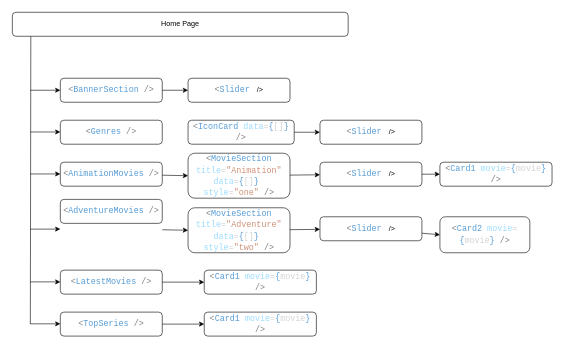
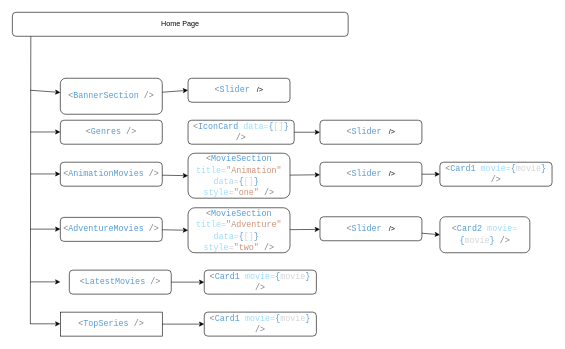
  <mxCell id="0" />
  <mxCell id="1" parent="0" />
  <mxCell id="2" value="" style="group;labelBackgroundColor=none;" vertex="1" connectable="0" parent="1"><mxGeometry x="20" y="20" width="900" height="540" as="geometry" /></mxCell>
  <mxCell id="3" value="Home Page" style="rounded=1;whiteSpace=wrap;html=1;" vertex="1" parent="2"><mxGeometry width="560" height="40" as="geometry" /></mxCell>
- <mxCell id="4" value="&lt;div style=&quot;color: rgb(212, 212, 212); font-family: Consolas, &amp;quot;Courier New&amp;quot;, monospace; font-size: 14px; line-height: 19px;&quot;&gt;&lt;span style=&quot;color: #808080;&quot;&gt;&amp;lt;&lt;/span&gt;&lt;span style=&quot;color: #569cd6;&quot;&gt;BannerSection&lt;/span&gt; &lt;span style=&quot;color: #808080;&quot;&gt;/&amp;gt;&lt;/span&gt;&lt;/div&gt;" style="rounded=1;fillColor=default;strokeColor=default;fontColor=default;html=1;whiteSpace=wrap;labelBackgroundColor=none;" vertex="1" parent="2"><mxGeometry x="80" y="110" width="170" height="40" as="geometry" /></mxCell>
+ <mxCell id="4" value="&lt;div style=&quot;color: rgb(212, 212, 212); font-family: Consolas, &amp;quot;Courier New&amp;quot;, monospace; font-size: 14px; line-height: 19px;&quot;&gt;&lt;span style=&quot;color: #808080;&quot;&gt;&amp;lt;&lt;/span&gt;&lt;span style=&quot;color: #569cd6;&quot;&gt;BannerSection&lt;/span&gt; &lt;span style=&quot;color: #808080;&quot;&gt;/&amp;gt;&lt;/span&gt;&lt;/div&gt;" style="rounded=1;fillColor=default;strokeColor=default;fontColor=default;html=1;whiteSpace=wrap;labelBackgroundColor=none;" vertex="1" parent="2"><mxGeometry x="80" y="110" width="170" height="60" as="geometry" /></mxCell>
  <mxCell id="5" value="&lt;div style=&quot;color: rgb(212, 212, 212); font-family: Consolas, &amp;quot;Courier New&amp;quot;, monospace; font-size: 14px; line-height: 19px;&quot;&gt;&lt;span style=&quot;color: #808080;&quot;&gt;&amp;lt;&lt;/span&gt;&lt;span style=&quot;color: #569cd6;&quot;&gt;Genres&lt;/span&gt; &lt;span style=&quot;color: #808080;&quot;&gt;/&amp;gt;&lt;/span&gt;&lt;/div&gt;" style="rounded=1;whiteSpace=wrap;html=1;labelBackgroundColor=default;" vertex="1" parent="2"><mxGeometry x="80" y="180" width="170" height="40" as="geometry" /></mxCell>
  <mxCell id="6" value="&lt;div style=&quot;color: rgb(212, 212, 212); font-family: Consolas, &amp;quot;Courier New&amp;quot;, monospace; font-size: 14px; line-height: 19px;&quot;&gt;&lt;span style=&quot;color: #808080;&quot;&gt;&amp;lt;&lt;/span&gt;&lt;span style=&quot;color: #569cd6;&quot;&gt;AnimationMovies&lt;/span&gt; &lt;span style=&quot;color: #808080;&quot;&gt;/&amp;gt;&lt;/span&gt;&lt;/div&gt;" style="rounded=1;whiteSpace=wrap;html=1;labelBackgroundColor=none;" vertex="1" parent="2"><mxGeometry x="80" y="250" width="170" height="40" as="geometry" /></mxCell>
- <mxCell id="7" value="&lt;div style=&quot;color: rgb(212, 212, 212); font-family: Consolas, &amp;quot;Courier New&amp;quot;, monospace; font-size: 14px; line-height: 19px;&quot;&gt;&lt;span style=&quot;color: #808080;&quot;&gt;&amp;lt;&lt;/span&gt;&lt;span style=&quot;color: #569cd6;&quot;&gt;AdventureMovies&lt;/span&gt; &lt;span style=&quot;color: #808080;&quot;&gt;/&amp;gt;&lt;/span&gt;&lt;/div&gt;" style="rounded=1;whiteSpace=wrap;html=1;labelBackgroundColor=none;" vertex="1" parent="2"><mxGeometry x="80" y="312" width="170" height="40" as="geometry" /></mxCell>
- <mxCell id="8" value="&lt;div style=&quot;color: rgb(212, 212, 212); font-family: Consolas, &amp;quot;Courier New&amp;quot;, monospace; font-size: 14px; line-height: 19px;&quot;&gt;&lt;span style=&quot;color: #808080;&quot;&gt;&amp;lt;&lt;/span&gt;&lt;span style=&quot;color: #569cd6;&quot;&gt;LatestMovies&lt;/span&gt; &lt;span style=&quot;color: #808080;&quot;&gt;/&amp;gt;&lt;/span&gt;&lt;/div&gt;" style="rounded=1;whiteSpace=wrap;html=1;labelBackgroundColor=none;" vertex="1" parent="2"><mxGeometry x="80" y="430" width="170" height="40" as="geometry" /></mxCell>
+ <mxCell id="7" value="&lt;div style=&quot;color: rgb(212, 212, 212); font-family: Consolas, &amp;quot;Courier New&amp;quot;, monospace; font-size: 14px; line-height: 19px;&quot;&gt;&lt;span style=&quot;color: #808080;&quot;&gt;&amp;lt;&lt;/span&gt;&lt;span style=&quot;color: #569cd6;&quot;&gt;AdventureMovies&lt;/span&gt; &lt;span style=&quot;color: #808080;&quot;&gt;/&amp;gt;&lt;/span&gt;&lt;/div&gt;" style="rounded=1;whiteSpace=wrap;html=1;labelBackgroundColor=none;" vertex="1" parent="2"><mxGeometry x="80" y="342" width="170" height="40" as="geometry" /></mxCell>
+ <mxCell id="8" value="&lt;div style=&quot;color: rgb(212, 212, 212); font-family: Consolas, &amp;quot;Courier New&amp;quot;, monospace; font-size: 14px; line-height: 19px;&quot;&gt;&lt;span style=&quot;color: #808080;&quot;&gt;&amp;lt;&lt;/span&gt;&lt;span style=&quot;color: #569cd6;&quot;&gt;LatestMovies&lt;/span&gt; &lt;span style=&quot;color: #808080;&quot;&gt;/&amp;gt;&lt;/span&gt;&lt;/div&gt;" style="rounded=1;whiteSpace=wrap;html=1;labelBackgroundColor=none;" vertex="1" parent="2"><mxGeometry x="95" y="430" width="170" height="40" as="geometry" /></mxCell>
  <mxCell id="9" value="" style="endArrow=none;html=1;entryX=0.055;entryY=1.006;entryDx=0;entryDy=0;entryPerimeter=0;" edge="1" parent="2" target="3"><mxGeometry width="50" height="50" relative="1" as="geometry"><mxPoint x="30" y="520" as="sourcePoint" /><mxPoint x="240" y="150" as="targetPoint" /></mxGeometry></mxCell>
  <mxCell id="10" value="" style="endArrow=classic;html=1;" edge="1" parent="2" target="4"><mxGeometry width="50" height="50" relative="1" as="geometry"><mxPoint x="30" y="130" as="sourcePoint" /><mxPoint x="240" y="220" as="targetPoint" /></mxGeometry></mxCell>
  <mxCell id="11" value="" style="endArrow=classic;html=1;" edge="1" parent="2"><mxGeometry width="50" height="50" relative="1" as="geometry"><mxPoint x="30" y="361.58" as="sourcePoint" /><mxPoint x="80" y="361.58" as="targetPoint" /></mxGeometry></mxCell>
  <mxCell id="12" value="" style="endArrow=classic;html=1;" edge="1" parent="2"><mxGeometry width="50" height="50" relative="1" as="geometry"><mxPoint x="30" y="269.58" as="sourcePoint" /><mxPoint x="80" y="269.58" as="targetPoint" /></mxGeometry></mxCell>
  <mxCell id="13" value="" style="endArrow=classic;html=1;" edge="1" parent="2"><mxGeometry width="50" height="50" relative="1" as="geometry"><mxPoint x="30" y="199.58" as="sourcePoint" /><mxPoint x="80" y="199.58" as="targetPoint" /></mxGeometry></mxCell>
  <mxCell id="14" value="" style="endArrow=classic;html=1;" edge="1" parent="2"><mxGeometry width="50" height="50" relative="1" as="geometry"><mxPoint x="30" y="449.58" as="sourcePoint" /><mxPoint x="80" y="449.58" as="targetPoint" /></mxGeometry></mxCell>
  <mxCell id="15" value="&lt;span style=&quot;font-family: Consolas, &amp;quot;Courier New&amp;quot;, monospace; font-size: 14px; color: rgb(128, 128, 128);&quot;&gt;&amp;lt;&lt;/span&gt;&lt;span style=&quot;font-family: Consolas, &amp;quot;Courier New&amp;quot;, monospace; font-size: 14px; color: rgb(86, 156, 214);&quot;&gt;Slider&amp;nbsp;&lt;/span&gt;&amp;nbsp;/&amp;gt;" style="rounded=1;fillColor=default;strokeColor=default;fontColor=default;html=1;whiteSpace=wrap;" vertex="1" parent="2"><mxGeometry x="293" y="110" width="170" height="40" as="geometry" /></mxCell>
  <mxCell id="16" style="edgeStyle=none;html=1;entryX=0;entryY=0.5;entryDx=0;entryDy=0;fontColor=default;" edge="1" parent="2" source="4" target="15"><mxGeometry relative="1" as="geometry" /></mxCell>
  <mxCell id="17" value="&lt;div style=&quot;color: rgb(212, 212, 212); font-family: Consolas, &amp;quot;Courier New&amp;quot;, monospace; font-size: 14px; line-height: 19px;&quot;&gt;&lt;span style=&quot;color: #808080;&quot;&gt;&amp;lt;&lt;/span&gt;&lt;span style=&quot;color: #569cd6;&quot;&gt;IconCard&lt;/span&gt; &lt;span style=&quot;color: #9cdcfe;&quot;&gt;data&lt;/span&gt;=&lt;span style=&quot;color: #569cd6;&quot;&gt;{&lt;/span&gt;[]&lt;span style=&quot;color: #569cd6;&quot;&gt;}&lt;/span&gt; &lt;span style=&quot;color: #808080;&quot;&gt;/&amp;gt;&lt;/span&gt;&lt;/div&gt;" style="rounded=1;whiteSpace=wrap;html=1;labelBackgroundColor=none;" vertex="1" parent="2"><mxGeometry x="293" y="180" width="177" height="40" as="geometry" /></mxCell>
  <mxCell id="18" value="&lt;span style=&quot;font-family: Consolas, &amp;quot;Courier New&amp;quot;, monospace; font-size: 14px; color: rgb(128, 128, 128);&quot;&gt;&amp;lt;&lt;/span&gt;&lt;span style=&quot;font-family: Consolas, &amp;quot;Courier New&amp;quot;, monospace; font-size: 14px; color: rgb(86, 156, 214);&quot;&gt;Slider&amp;nbsp;&lt;/span&gt;&amp;nbsp;/&amp;gt;" style="rounded=1;fillColor=default;strokeColor=default;fontColor=default;html=1;whiteSpace=wrap;" vertex="1" parent="2"><mxGeometry x="513" y="180" width="170" height="40" as="geometry" /></mxCell>
  <mxCell id="19" style="edgeStyle=none;html=1;entryX=0;entryY=0.5;entryDx=0;entryDy=0;fontColor=default;" edge="1" parent="2" source="17" target="18"><mxGeometry relative="1" as="geometry" /></mxCell>
  <mxCell id="20" value="&lt;div style=&quot;font-family: Consolas, &amp;quot;Courier New&amp;quot;, monospace; font-size: 14px; line-height: 19px;&quot;&gt;&lt;div style=&quot;color: rgb(212, 212, 212);&quot;&gt;&lt;span style=&quot;color: #808080;&quot;&gt;&amp;lt;&lt;/span&gt;&lt;span style=&quot;color: #569cd6;&quot;&gt;MovieSection&lt;/span&gt;&lt;/div&gt;&lt;div style=&quot;color: rgb(212, 212, 212);&quot;&gt;&lt;span style=&quot;color: rgb(156, 220, 254);&quot;&gt;title&lt;/span&gt;=&lt;span style=&quot;color: rgb(206, 145, 120);&quot;&gt;&quot;Animation&quot;&lt;/span&gt;&lt;/div&gt;&lt;div style=&quot;color: rgb(212, 212, 212);&quot;&gt;&lt;span style=&quot;color: rgb(156, 220, 254);&quot;&gt;data&lt;/span&gt;&lt;font color=&quot;#d4d4d4&quot;&gt;=&lt;/font&gt;&lt;span style=&quot;color: rgb(86, 156, 214);&quot;&gt;{&lt;/span&gt;&lt;font color=&quot;#d4d4d4&quot;&gt;[]&lt;/font&gt;&lt;span style=&quot;color: rgb(86, 156, 214);&quot;&gt;}&amp;nbsp;&lt;/span&gt;&lt;/div&gt;&lt;div style=&quot;color: rgb(212, 212, 212);&quot;&gt;&lt;span style=&quot;color: rgb(156, 220, 254);&quot;&gt;style&lt;/span&gt;=&lt;span style=&quot;color: rgb(206, 145, 120);&quot;&gt;&quot;one&quot;&amp;nbsp;&lt;/span&gt;&lt;span style=&quot;color: rgb(128, 128, 128);&quot;&gt;/&amp;gt;&lt;/span&gt;&lt;/div&gt;&lt;/div&gt;" style="rounded=1;whiteSpace=wrap;html=1;labelBackgroundColor=none;" vertex="1" parent="2"><mxGeometry x="293" y="235" width="170" height="75" as="geometry" /></mxCell>
  <mxCell id="21" style="edgeStyle=none;html=1;entryX=0;entryY=0.5;entryDx=0;entryDy=0;fontColor=default;" edge="1" parent="2" source="6" target="20"><mxGeometry relative="1" as="geometry" /></mxCell>
  <mxCell id="22" value="&lt;span style=&quot;font-family: Consolas, &amp;quot;Courier New&amp;quot;, monospace; font-size: 14px; color: rgb(128, 128, 128);&quot;&gt;&amp;lt;&lt;/span&gt;&lt;span style=&quot;font-family: Consolas, &amp;quot;Courier New&amp;quot;, monospace; font-size: 14px; color: rgb(86, 156, 214);&quot;&gt;Slider&amp;nbsp;&lt;/span&gt;&amp;nbsp;/&amp;gt;" style="rounded=1;fillColor=default;strokeColor=default;fontColor=default;html=1;whiteSpace=wrap;" vertex="1" parent="2"><mxGeometry x="513" y="250" width="170" height="40" as="geometry" /></mxCell>
  <mxCell id="23" style="edgeStyle=none;html=1;fontColor=default;" edge="1" parent="2" source="20" target="22"><mxGeometry relative="1" as="geometry" /></mxCell>
  <mxCell id="24" value="&lt;div style=&quot;color: rgb(212, 212, 212); font-family: Consolas, &amp;quot;Courier New&amp;quot;, monospace; font-size: 14px; line-height: 19px;&quot;&gt;&lt;span style=&quot;color: #808080;&quot;&gt;&amp;lt;&lt;/span&gt;&lt;span style=&quot;color: #569cd6;&quot;&gt;Card1&lt;/span&gt; &lt;span style=&quot;color: #9cdcfe;&quot;&gt;movie&lt;/span&gt;=&lt;span style=&quot;color: #569cd6;&quot;&gt;{&lt;/span&gt;movie&lt;span style=&quot;color: #569cd6;&quot;&gt;}&lt;/span&gt; &lt;span style=&quot;color: #808080;&quot;&gt;/&amp;gt;&lt;/span&gt;&lt;/div&gt;" style="rounded=1;fillColor=default;strokeColor=default;fontColor=default;html=1;whiteSpace=wrap;labelBackgroundColor=none;" vertex="1" parent="2"><mxGeometry x="713" y="250" width="187" height="40" as="geometry" /></mxCell>
  <mxCell id="25" style="edgeStyle=none;html=1;entryX=0;entryY=0.5;entryDx=0;entryDy=0;fontColor=default;" edge="1" parent="2" source="22" target="24"><mxGeometry relative="1" as="geometry" /></mxCell>
- <mxCell id="26" value="&lt;div style=&quot;color: rgb(212, 212, 212); font-family: Consolas, &amp;quot;Courier New&amp;quot;, monospace; font-size: 14px; line-height: 19px;&quot;&gt;&lt;div style=&quot;line-height: 19px;&quot;&gt;&lt;span style=&quot;color: #808080;&quot;&gt;&amp;lt;&lt;/span&gt;&lt;span style=&quot;color: #569cd6;&quot;&gt;TopSeries&lt;/span&gt; &lt;span style=&quot;color: #808080;&quot;&gt;/&amp;gt;&lt;/span&gt;&lt;/div&gt;&lt;/div&gt;" style="rounded=1;whiteSpace=wrap;html=1;labelBackgroundColor=none;" vertex="1" parent="2"><mxGeometry x="80" y="500" width="170" height="40" as="geometry" /></mxCell>
+ <mxCell id="26" value="&lt;div style=&quot;color: rgb(212, 212, 212); font-family: Consolas, &amp;quot;Courier New&amp;quot;, monospace; font-size: 14px; line-height: 19px;&quot;&gt;&lt;div style=&quot;line-height: 19px;&quot;&gt;&lt;span style=&quot;color: #808080;&quot;&gt;&amp;lt;&lt;/span&gt;&lt;span style=&quot;color: #569cd6;&quot;&gt;TopSeries&lt;/span&gt; &lt;span style=&quot;color: #808080;&quot;&gt;/&amp;gt;&lt;/span&gt;&lt;/div&gt;&lt;/div&gt;" style="whiteSpace=wrap;html=1;labelBackgroundColor=none;rounded=0;" vertex="1" parent="2"><mxGeometry x="80" y="500" width="170" height="40" as="geometry" /></mxCell>
  <mxCell id="27" value="" style="endArrow=classic;html=1;" edge="1" parent="2"><mxGeometry width="50" height="50" relative="1" as="geometry"><mxPoint x="30" y="519.5" as="sourcePoint" /><mxPoint x="80" y="519.5" as="targetPoint" /></mxGeometry></mxCell>
  <mxCell id="28" value="&lt;div style=&quot;font-family: Consolas, &amp;quot;Courier New&amp;quot;, monospace; font-size: 14px; line-height: 19px;&quot;&gt;&lt;div style=&quot;color: rgb(212, 212, 212);&quot;&gt;&lt;span style=&quot;color: #808080;&quot;&gt;&amp;lt;&lt;/span&gt;&lt;span style=&quot;color: #569cd6;&quot;&gt;MovieSection&lt;/span&gt;&lt;/div&gt;&lt;div style=&quot;color: rgb(212, 212, 212);&quot;&gt;&lt;span style=&quot;color: rgb(156, 220, 254);&quot;&gt;title&lt;/span&gt;=&lt;span style=&quot;color: rgb(206, 145, 120);&quot;&gt;&quot;&lt;/span&gt;&lt;span style=&quot;color: rgb(206, 145, 120);&quot;&gt;Adventure&lt;/span&gt;&lt;span style=&quot;color: rgb(206, 145, 120);&quot;&gt;&quot;&lt;/span&gt;&lt;br&gt;&lt;/div&gt;&lt;div style=&quot;color: rgb(212, 212, 212);&quot;&gt;&lt;span style=&quot;color: rgb(156, 220, 254);&quot;&gt;data&lt;/span&gt;&lt;font color=&quot;#d4d4d4&quot;&gt;=&lt;/font&gt;&lt;span style=&quot;color: rgb(86, 156, 214);&quot;&gt;{&lt;/span&gt;&lt;font color=&quot;#d4d4d4&quot;&gt;[]&lt;/font&gt;&lt;span style=&quot;color: rgb(86, 156, 214);&quot;&gt;}&amp;nbsp;&lt;/span&gt;&lt;/div&gt;&lt;div style=&quot;color: rgb(212, 212, 212);&quot;&gt;&lt;span style=&quot;color: rgb(156, 220, 254);&quot;&gt;style&lt;/span&gt;=&lt;span style=&quot;color: rgb(206, 145, 120);&quot;&gt;&quot;two&quot;&amp;nbsp;&lt;/span&gt;&lt;span style=&quot;color: rgb(128, 128, 128);&quot;&gt;/&amp;gt;&lt;/span&gt;&lt;/div&gt;&lt;/div&gt;" style="rounded=1;whiteSpace=wrap;html=1;labelBackgroundColor=none;" vertex="1" parent="2"><mxGeometry x="293" y="326" width="170" height="75" as="geometry" /></mxCell>
  <mxCell id="29" value="&lt;span style=&quot;font-family: Consolas, &amp;quot;Courier New&amp;quot;, monospace; font-size: 14px; color: rgb(128, 128, 128);&quot;&gt;&amp;lt;&lt;/span&gt;&lt;span style=&quot;font-family: Consolas, &amp;quot;Courier New&amp;quot;, monospace; font-size: 14px; color: rgb(86, 156, 214);&quot;&gt;Slider&amp;nbsp;&lt;/span&gt;&amp;nbsp;/&amp;gt;" style="rounded=1;fillColor=default;strokeColor=default;fontColor=default;html=1;whiteSpace=wrap;" vertex="1" parent="2"><mxGeometry x="513" y="341" width="170" height="40" as="geometry" /></mxCell>
  <mxCell id="30" style="edgeStyle=none;html=1;fontColor=default;" edge="1" source="28" target="29" parent="2"><mxGeometry relative="1" as="geometry" /></mxCell>
  <mxCell id="31" value="&lt;div style=&quot;color: rgb(212, 212, 212); font-family: Consolas, &amp;quot;Courier New&amp;quot;, monospace; font-size: 14px; line-height: 19px;&quot;&gt;&lt;span style=&quot;color: #808080;&quot;&gt;&amp;lt;&lt;/span&gt;&lt;span style=&quot;color: #569cd6;&quot;&gt;Card2&lt;/span&gt;&amp;nbsp;&lt;span style=&quot;color: #9cdcfe;&quot;&gt;movie&lt;/span&gt;=&lt;span style=&quot;color: #569cd6;&quot;&gt;{&lt;/span&gt;movie&lt;span style=&quot;color: #569cd6;&quot;&gt;}&lt;/span&gt; &lt;span style=&quot;color: #808080;&quot;&gt;/&amp;gt;&lt;/span&gt;&lt;/div&gt;" style="rounded=1;fillColor=default;strokeColor=default;fontColor=default;html=1;whiteSpace=wrap;labelBackgroundColor=none;" vertex="1" parent="2"><mxGeometry x="713" y="341" width="150" height="60" as="geometry" /></mxCell>
  <mxCell id="32" style="edgeStyle=none;html=1;entryX=0;entryY=0.5;entryDx=0;entryDy=0;fontColor=default;" edge="1" source="29" target="31" parent="2"><mxGeometry relative="1" as="geometry" /></mxCell>
  <mxCell id="33" style="edgeStyle=none;html=1;entryX=0;entryY=0.5;entryDx=0;entryDy=0;fontColor=default;" edge="1" target="28" parent="2"><mxGeometry relative="1" as="geometry"><mxPoint x="250.0" y="362.66" as="sourcePoint" /></mxGeometry></mxCell>
  <mxCell id="34" value="&lt;div style=&quot;color: rgb(212, 212, 212); font-family: Consolas, &amp;quot;Courier New&amp;quot;, monospace; font-size: 14px; line-height: 19px;&quot;&gt;&lt;span style=&quot;color: #808080;&quot;&gt;&amp;lt;&lt;/span&gt;&lt;span style=&quot;color: #569cd6;&quot;&gt;Card1&lt;/span&gt; &lt;span style=&quot;color: #9cdcfe;&quot;&gt;movie&lt;/span&gt;=&lt;span style=&quot;color: #569cd6;&quot;&gt;{&lt;/span&gt;movie&lt;span style=&quot;color: #569cd6;&quot;&gt;}&lt;/span&gt; &lt;span style=&quot;color: #808080;&quot;&gt;/&amp;gt;&lt;/span&gt;&lt;/div&gt;" style="rounded=1;fillColor=default;strokeColor=default;fontColor=default;html=1;whiteSpace=wrap;labelBackgroundColor=none;" vertex="1" parent="2"><mxGeometry x="320" y="430" width="187" height="40" as="geometry" /></mxCell>
  <mxCell id="35" style="edgeStyle=none;html=1;fontColor=none;" edge="1" parent="2" source="8" target="34"><mxGeometry relative="1" as="geometry" /></mxCell>
  <mxCell id="36" value="&lt;div style=&quot;color: rgb(212, 212, 212); font-family: Consolas, &amp;quot;Courier New&amp;quot;, monospace; font-size: 14px; line-height: 19px;&quot;&gt;&lt;span style=&quot;color: #808080;&quot;&gt;&amp;lt;&lt;/span&gt;&lt;span style=&quot;color: #569cd6;&quot;&gt;Card1&lt;/span&gt; &lt;span style=&quot;color: #9cdcfe;&quot;&gt;movie&lt;/span&gt;=&lt;span style=&quot;color: #569cd6;&quot;&gt;{&lt;/span&gt;movie&lt;span style=&quot;color: #569cd6;&quot;&gt;}&lt;/span&gt; &lt;span style=&quot;color: #808080;&quot;&gt;/&amp;gt;&lt;/span&gt;&lt;/div&gt;" style="rounded=1;fillColor=default;strokeColor=default;fontColor=default;html=1;whiteSpace=wrap;labelBackgroundColor=none;" vertex="1" parent="2"><mxGeometry x="320" y="500" width="187" height="40" as="geometry" /></mxCell>
  <mxCell id="37" style="edgeStyle=none;html=1;fontColor=none;" edge="1" parent="2" source="26" target="36"><mxGeometry relative="1" as="geometry" /></mxCell>
